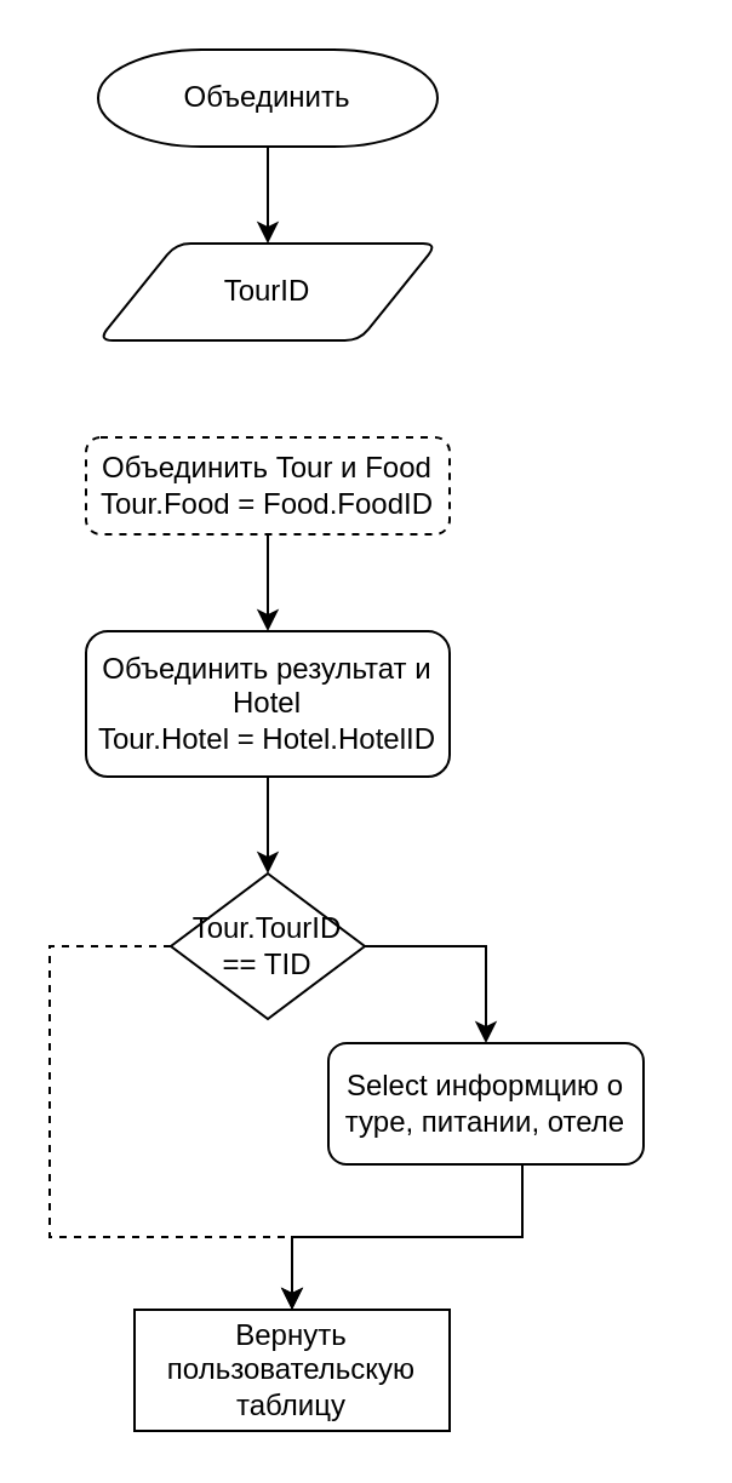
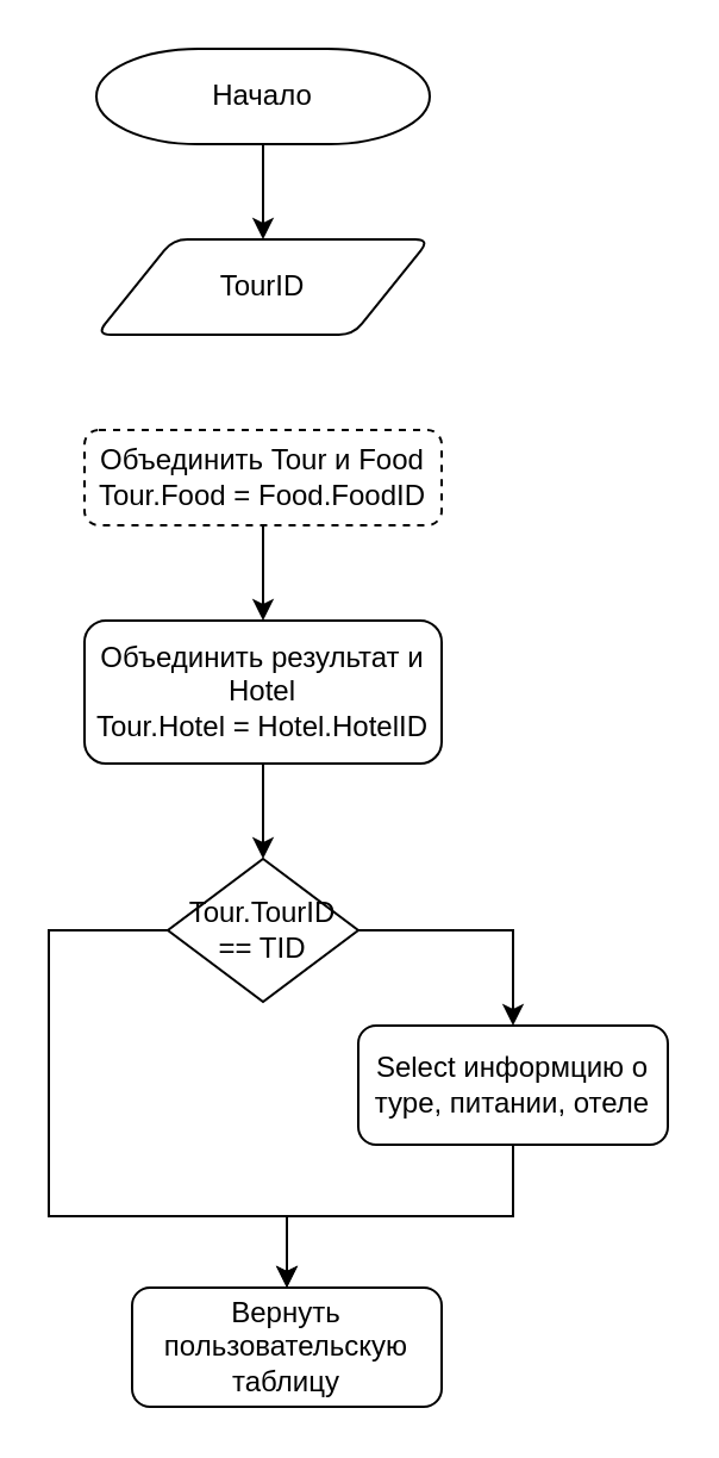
  <mxCell id="0" />
  <mxCell id="1" parent="0" />
  <mxCell id="2" style="edgeStyle=orthogonalEdgeStyle;rounded=0;orthogonalLoop=1;jettySize=auto;html=1;exitX=0.5;exitY=1;exitDx=0;exitDy=0;exitPerimeter=0;entryX=0.5;entryY=0;entryDx=0;entryDy=0;" edge="1" parent="1" source="3" target="4"><mxGeometry relative="1" as="geometry" /></mxCell>
- <mxCell id="3" value="Объединить" style="strokeWidth=1;html=1;shape=mxgraph.flowchart.terminator;whiteSpace=wrap;" vertex="1" parent="1"><mxGeometry x="40" y="20" width="140" height="40" as="geometry" /></mxCell>
+ <mxCell id="3" value="Начало" style="strokeWidth=1;html=1;shape=mxgraph.flowchart.terminator;whiteSpace=wrap;" vertex="1" parent="1"><mxGeometry x="40" y="20" width="140" height="40" as="geometry" /></mxCell>
  <mxCell id="4" value="TourID" style="shape=parallelogram;html=1;strokeWidth=1;perimeter=parallelogramPerimeter;whiteSpace=wrap;rounded=1;arcSize=12;size=0.23;" vertex="1" parent="1"><mxGeometry x="40" y="100" width="140" height="40" as="geometry" /></mxCell>
  <mxCell id="5" style="edgeStyle=orthogonalEdgeStyle;rounded=0;orthogonalLoop=1;jettySize=auto;html=1;exitX=0.5;exitY=1;exitDx=0;exitDy=0;entryX=0.5;entryY=0;entryDx=0;entryDy=0;" edge="1" parent="1" source="6" target="8"><mxGeometry relative="1" as="geometry" /></mxCell>
  <mxCell id="6" value="Объединить Tour и Food&lt;br&gt;Tour.Food = Food.FoodID" style="rounded=1;whiteSpace=wrap;html=1;strokeWidth=1;dashed=1;" vertex="1" parent="1"><mxGeometry x="35" y="180" width="150" height="40" as="geometry" /></mxCell>
  <mxCell id="7" style="edgeStyle=orthogonalEdgeStyle;rounded=0;orthogonalLoop=1;jettySize=auto;html=1;exitX=0.5;exitY=1;exitDx=0;exitDy=0;entryX=0.5;entryY=0;entryDx=0;entryDy=0;" edge="1" parent="1" source="8" target="13"><mxGeometry relative="1" as="geometry" /></mxCell>
  <mxCell id="8" value="Объединить результат и Hotel&lt;br&gt;Tour.Hotel = Hotel.HotelID" style="rounded=1;whiteSpace=wrap;html=1;strokeWidth=1;" vertex="1" parent="1"><mxGeometry x="35" y="260" width="150" height="60" as="geometry" /></mxCell>
  <mxCell id="9" style="edgeStyle=orthogonalEdgeStyle;rounded=0;orthogonalLoop=1;jettySize=auto;html=1;exitX=0.5;exitY=1;exitDx=0;exitDy=0;entryX=0.5;entryY=0;entryDx=0;entryDy=0;" edge="1" parent="1" source="10" target="14"><mxGeometry relative="1" as="geometry"><Array as="points"><mxPoint x="215" y="510" /><mxPoint x="120" y="510" /></Array></mxGeometry></mxCell>
- <mxCell id="10" value="Select информцию о туре, питании, отеле" style="rounded=1;whiteSpace=wrap;html=1;strokeWidth=1;" vertex="1" parent="1"><mxGeometry x="135" y="430" width="130" height="50" as="geometry" /></mxCell>
+ <mxCell id="10" value="Select информцию о туре, питании, отеле" style="rounded=1;whiteSpace=wrap;html=1;strokeWidth=1;" vertex="1" parent="1"><mxGeometry x="150" y="430" width="130" height="50" as="geometry" /></mxCell>
  <mxCell id="11" style="edgeStyle=orthogonalEdgeStyle;rounded=0;orthogonalLoop=1;jettySize=auto;html=1;exitX=1;exitY=0.5;exitDx=0;exitDy=0;entryX=0.5;entryY=0;entryDx=0;entryDy=0;" edge="1" parent="1" source="13" target="10"><mxGeometry relative="1" as="geometry" /></mxCell>
- <mxCell id="12" style="edgeStyle=orthogonalEdgeStyle;rounded=0;orthogonalLoop=1;jettySize=auto;html=1;exitX=0;exitY=0.5;exitDx=0;exitDy=0;entryX=0.5;entryY=0;entryDx=0;entryDy=0;dashed=1;" edge="1" parent="1" source="13" target="14"><mxGeometry relative="1" as="geometry"><Array as="points"><mxPoint x="20" y="390" /><mxPoint x="20" y="510" /><mxPoint x="120" y="510" /></Array></mxGeometry></mxCell>
+ <mxCell id="12" style="edgeStyle=orthogonalEdgeStyle;rounded=0;orthogonalLoop=1;jettySize=auto;html=1;exitX=0;exitY=0.5;exitDx=0;exitDy=0;entryX=0.5;entryY=0;entryDx=0;entryDy=0;" edge="1" parent="1" source="13" target="14"><mxGeometry relative="1" as="geometry"><Array as="points"><mxPoint x="20" y="390" /><mxPoint x="20" y="510" /><mxPoint x="120" y="510" /></Array></mxGeometry></mxCell>
  <mxCell id="13" value="Tour.TourID == TID" style="rhombus;whiteSpace=wrap;html=1;strokeWidth=1;" vertex="1" parent="1"><mxGeometry x="70" y="360" width="80" height="60" as="geometry" /></mxCell>
- <mxCell id="14" value="Вернуть пользовательскую таблицу" style="whiteSpace=wrap;html=1;strokeWidth=1;rounded=0;" vertex="1" parent="1"><mxGeometry x="55" y="540" width="130" height="50" as="geometry" /></mxCell>
+ <mxCell id="14" value="Вернуть пользовательскую таблицу" style="rounded=1;whiteSpace=wrap;html=1;strokeWidth=1;" vertex="1" parent="1"><mxGeometry x="55" y="540" width="130" height="50" as="geometry" /></mxCell>
